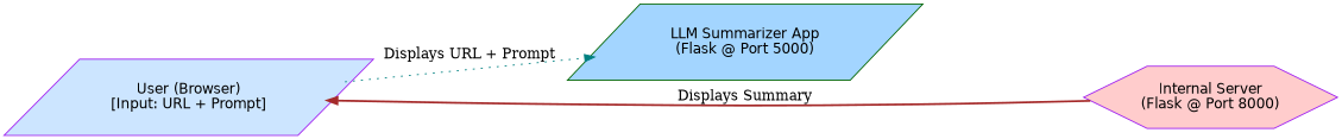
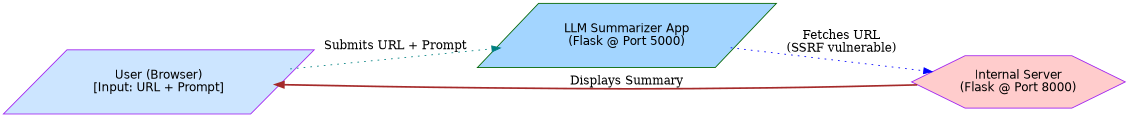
  digraph {
    rankdir=LR
    node [color=purple fontname=Helvetica shape=parallelogram style=filled]
    edge [style=dotted]
    n1 [fillcolor="#cce5ff" label="User (Browser)\n[Input: URL + Prompt]"]
    n2 [color=darkgreen fillcolor="#a3d5ff" label="LLM Summarizer App\n(Flask @ Port 5000)"]
    n3 [fillcolor="#ffcccc" label="Internal Server\n(Flask @ Port 8000)" shape=hexagon]
-   n1 -> n2 [color=teal label="Displays URL + Prompt"]
+   n1 -> n2 [color=teal label="Submits URL + Prompt"]
+   n2 -> n3 [color=blue label="Fetches URL\n(SSRF vulnerable)"]
    n3 -> n1 [color=brown label="Displays Summary" style=bold]
  }
